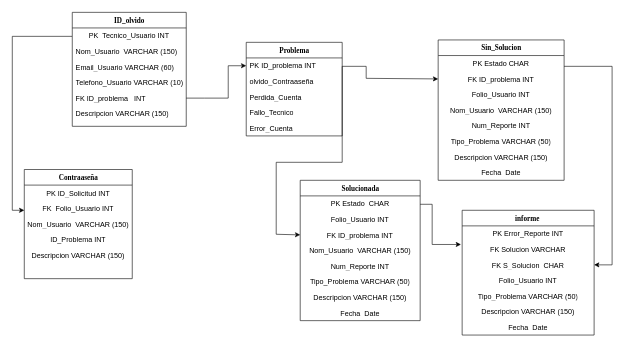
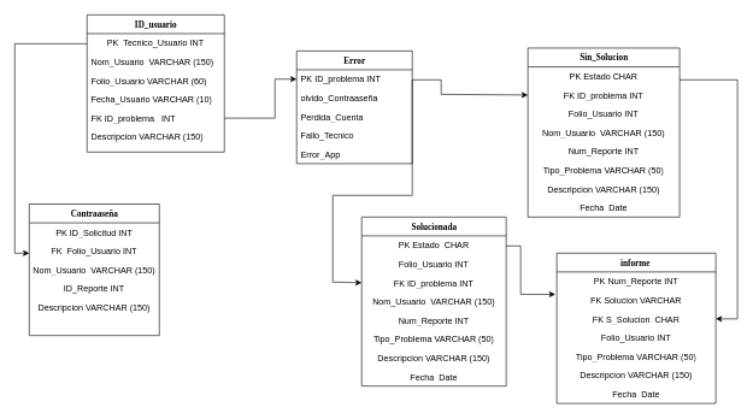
  <mxCell id="0" />
  <mxCell id="1" parent="0" />
  <mxCell id="2" style="edgeStyle=orthogonalEdgeStyle;rounded=0;orthogonalLoop=1;jettySize=auto;html=1;" parent="1" source="3" edge="1"><mxGeometry relative="1" as="geometry"><mxPoint x="40" y="350" as="targetPoint" /><Array as="points"><mxPoint x="20" y="60" /><mxPoint x="20" y="350" /></Array></mxGeometry></mxCell>
- <mxCell id="3" value="ID_olvido" style="swimlane;html=1;fontStyle=1;align=center;verticalAlign=top;childLayout=stackLayout;horizontal=1;startSize=26;horizontalStack=0;resizeParent=1;resizeLast=0;collapsible=1;marginBottom=0;swimlaneFillColor=#ffffff;rounded=0;shadow=0;comic=0;labelBackgroundColor=none;strokeWidth=1;fillColor=none;fontFamily=Verdana;fontSize=12" parent="1" vertex="1"><mxGeometry x="120" y="20" width="190" height="190" as="geometry" /></mxCell>
+ <mxCell id="3" value="ID_usuario" style="swimlane;html=1;fontStyle=1;align=center;verticalAlign=top;childLayout=stackLayout;horizontal=1;startSize=26;horizontalStack=0;resizeParent=1;resizeLast=0;collapsible=1;marginBottom=0;swimlaneFillColor=#ffffff;rounded=0;shadow=0;comic=0;labelBackgroundColor=none;strokeWidth=1;fillColor=none;fontFamily=Verdana;fontSize=12" parent="1" vertex="1"><mxGeometry x="120" y="20" width="190" height="190" as="geometry" /></mxCell>
  <mxCell id="4" value="&lt;div style=&quot;&quot;&gt;&lt;span style=&quot;background-color: initial;&quot;&gt;PK &lt;span style=&quot;white-space: pre;&quot;&gt; &lt;/span&gt;Tecnico_Usuario&lt;/span&gt;&lt;span style=&quot;background-color: initial; white-space: pre;&quot;&gt; &lt;/span&gt;&lt;span style=&quot;background-color: initial;&quot;&gt;INT&lt;/span&gt;&lt;/div&gt;" style="text;html=1;strokeColor=none;fillColor=none;align=center;verticalAlign=top;spacingLeft=4;spacingRight=4;whiteSpace=wrap;overflow=hidden;rotatable=0;points=[[0,0.5],[1,0.5]];portConstraint=eastwest;" parent="3" vertex="1"><mxGeometry y="26" width="190" height="26" as="geometry" /></mxCell>
  <mxCell id="5" value="Nom_Usuario&amp;nbsp; VARCHAR (150)" style="text;html=1;strokeColor=none;fillColor=none;align=left;verticalAlign=top;spacingLeft=4;spacingRight=4;whiteSpace=wrap;overflow=hidden;rotatable=0;points=[[0,0.5],[1,0.5]];portConstraint=eastwest;" parent="3" vertex="1"><mxGeometry y="52" width="190" height="26" as="geometry" /></mxCell>
- <mxCell id="6" value="Email_Usuario VARCHAR (60)" style="text;html=1;strokeColor=none;fillColor=none;align=left;verticalAlign=top;spacingLeft=4;spacingRight=4;whiteSpace=wrap;overflow=hidden;rotatable=0;points=[[0,0.5],[1,0.5]];portConstraint=eastwest;" parent="3" vertex="1"><mxGeometry y="78" width="190" height="26" as="geometry" /></mxCell>
- <mxCell id="7" value="Telefono_Usuario VARCHAR (10)" style="text;html=1;strokeColor=none;fillColor=none;align=left;verticalAlign=top;spacingLeft=4;spacingRight=4;whiteSpace=wrap;overflow=hidden;rotatable=0;points=[[0,0.5],[1,0.5]];portConstraint=eastwest;" parent="3" vertex="1"><mxGeometry y="104" width="190" height="26" as="geometry" /></mxCell>
+ <mxCell id="6" value="Folio_Usuario VARCHAR (60)" style="text;html=1;strokeColor=none;fillColor=none;align=left;verticalAlign=top;spacingLeft=4;spacingRight=4;whiteSpace=wrap;overflow=hidden;rotatable=0;points=[[0,0.5],[1,0.5]];portConstraint=eastwest;" parent="3" vertex="1"><mxGeometry y="78" width="190" height="26" as="geometry" /></mxCell>
+ <mxCell id="7" value="Fecha_Usuario VARCHAR (10)" style="text;html=1;strokeColor=none;fillColor=none;align=left;verticalAlign=top;spacingLeft=4;spacingRight=4;whiteSpace=wrap;overflow=hidden;rotatable=0;points=[[0,0.5],[1,0.5]];portConstraint=eastwest;" parent="3" vertex="1"><mxGeometry y="104" width="190" height="26" as="geometry" /></mxCell>
  <mxCell id="8" value="FK ID_problema&amp;nbsp;&lt;span style=&quot;white-space: pre;&quot;&gt; &lt;/span&gt;&lt;span style=&quot;white-space: pre;&quot;&gt; &lt;/span&gt;INT" style="text;html=1;strokeColor=none;fillColor=none;align=left;verticalAlign=top;spacingLeft=4;spacingRight=4;whiteSpace=wrap;overflow=hidden;rotatable=0;points=[[0,0.5],[1,0.5]];portConstraint=eastwest;" parent="3" vertex="1"><mxGeometry y="130" width="190" height="26" as="geometry" /></mxCell>
  <mxCell id="9" value="Descripcion&lt;span style=&quot;&quot;&gt; &lt;/span&gt;VARCHAR (150)" style="text;html=1;strokeColor=none;fillColor=none;align=left;verticalAlign=top;spacingLeft=4;spacingRight=4;whiteSpace=wrap;overflow=hidden;rotatable=0;points=[[0,0.5],[1,0.5]];portConstraint=eastwest;" parent="3" vertex="1"><mxGeometry y="156" width="190" height="26" as="geometry" /></mxCell>
  <mxCell id="10" value="Contraaseña" style="swimlane;html=1;fontStyle=1;align=center;verticalAlign=top;childLayout=stackLayout;horizontal=1;startSize=26;horizontalStack=0;resizeParent=1;resizeLast=0;collapsible=1;marginBottom=0;swimlaneFillColor=#ffffff;rounded=0;shadow=0;comic=0;labelBackgroundColor=none;strokeWidth=1;fillColor=none;fontFamily=Verdana;fontSize=12" parent="1" vertex="1"><mxGeometry x="40" y="282" width="180" height="182" as="geometry" /></mxCell>
  <mxCell id="11" value="PK&lt;span style=&quot;white-space: pre;&quot;&gt; &lt;/span&gt;ID_Solicitud&lt;span style=&quot;white-space: pre;&quot;&gt; &lt;/span&gt;INT" style="text;html=1;strokeColor=none;fillColor=none;align=center;verticalAlign=top;spacingLeft=4;spacingRight=4;whiteSpace=wrap;overflow=hidden;rotatable=0;points=[[0,0.5],[1,0.5]];portConstraint=eastwest;" parent="10" vertex="1"><mxGeometry y="26" width="180" height="26" as="geometry" /></mxCell>
  <mxCell id="12" value="&lt;div style=&quot;&quot;&gt;&lt;span style=&quot;background-color: initial;&quot;&gt;FK &lt;span style=&quot;white-space: pre;&quot;&gt; &lt;/span&gt;Folio_Usuario&lt;/span&gt;&lt;span style=&quot;background-color: initial; white-space: pre;&quot;&gt; &lt;/span&gt;&lt;span style=&quot;background-color: initial;&quot;&gt;INT&lt;/span&gt;&lt;/div&gt;" style="text;html=1;strokeColor=none;fillColor=none;align=center;verticalAlign=top;spacingLeft=4;spacingRight=4;whiteSpace=wrap;overflow=hidden;rotatable=0;points=[[0,0.5],[1,0.5]];portConstraint=eastwest;" parent="10" vertex="1"><mxGeometry y="52" width="180" height="26" as="geometry" /></mxCell>
  <mxCell id="13" value="Nom_Usuario&amp;nbsp; VARCHAR (150)" style="text;html=1;strokeColor=none;fillColor=none;align=center;verticalAlign=top;spacingLeft=4;spacingRight=4;whiteSpace=wrap;overflow=hidden;rotatable=0;points=[[0,0.5],[1,0.5]];portConstraint=eastwest;" parent="10" vertex="1"><mxGeometry y="78" width="180" height="26" as="geometry" /></mxCell>
- <mxCell id="14" value="ID_Problema INT" style="text;html=1;strokeColor=none;fillColor=none;align=center;verticalAlign=top;spacingLeft=4;spacingRight=4;whiteSpace=wrap;overflow=hidden;rotatable=0;points=[[0,0.5],[1,0.5]];portConstraint=eastwest;" parent="10" vertex="1"><mxGeometry y="104" width="180" height="26" as="geometry" /></mxCell>
+ <mxCell id="14" value="ID_Reporte INT" style="text;html=1;strokeColor=none;fillColor=none;align=center;verticalAlign=top;spacingLeft=4;spacingRight=4;whiteSpace=wrap;overflow=hidden;rotatable=0;points=[[0,0.5],[1,0.5]];portConstraint=eastwest;" parent="10" vertex="1"><mxGeometry y="104" width="180" height="26" as="geometry" /></mxCell>
  <mxCell id="15" value="Descripcion&lt;span style=&quot;&quot;&gt; &lt;/span&gt;VARCHAR (150)" style="text;html=1;strokeColor=none;fillColor=none;align=center;verticalAlign=top;spacingLeft=4;spacingRight=4;whiteSpace=wrap;overflow=hidden;rotatable=0;points=[[0,0.5],[1,0.5]];portConstraint=eastwest;" vertex="1" parent="10"><mxGeometry y="130" width="180" height="26" as="geometry" /></mxCell>
- <mxCell id="16" value="Problema" style="swimlane;html=1;fontStyle=1;align=center;verticalAlign=top;childLayout=stackLayout;horizontal=1;startSize=26;horizontalStack=0;resizeParent=1;resizeLast=0;collapsible=1;marginBottom=0;swimlaneFillColor=#ffffff;rounded=0;shadow=0;comic=0;labelBackgroundColor=none;strokeWidth=1;fillColor=none;fontFamily=Verdana;fontSize=12" parent="1" vertex="1"><mxGeometry x="410" y="70" width="160" height="156" as="geometry" /></mxCell>
+ <mxCell id="16" value="Error" style="swimlane;html=1;fontStyle=1;align=center;verticalAlign=top;childLayout=stackLayout;horizontal=1;startSize=26;horizontalStack=0;resizeParent=1;resizeLast=0;collapsible=1;marginBottom=0;swimlaneFillColor=#ffffff;rounded=0;shadow=0;comic=0;labelBackgroundColor=none;strokeWidth=1;fillColor=none;fontFamily=Verdana;fontSize=12" parent="1" vertex="1"><mxGeometry x="410" y="70" width="160" height="156" as="geometry" /></mxCell>
  <mxCell id="17" value="PK&lt;span style=&quot;white-space: pre;&quot;&gt; &lt;/span&gt;ID_problema&lt;span style=&quot;white-space: pre;&quot;&gt; &lt;/span&gt;INT" style="text;html=1;strokeColor=none;fillColor=none;align=left;verticalAlign=top;spacingLeft=4;spacingRight=4;whiteSpace=wrap;overflow=hidden;rotatable=0;points=[[0,0.5],[1,0.5]];portConstraint=eastwest;" parent="16" vertex="1"><mxGeometry y="26" width="160" height="26" as="geometry" /></mxCell>
  <mxCell id="18" value="olvido_Contraaseña" style="text;html=1;strokeColor=none;fillColor=none;align=left;verticalAlign=top;spacingLeft=4;spacingRight=4;whiteSpace=wrap;overflow=hidden;rotatable=0;points=[[0,0.5],[1,0.5]];portConstraint=eastwest;" parent="16" vertex="1"><mxGeometry y="52" width="160" height="26" as="geometry" /></mxCell>
  <mxCell id="19" value="Perdida_Cuenta" style="text;html=1;strokeColor=none;fillColor=none;align=left;verticalAlign=top;spacingLeft=4;spacingRight=4;whiteSpace=wrap;overflow=hidden;rotatable=0;points=[[0,0.5],[1,0.5]];portConstraint=eastwest;" parent="16" vertex="1"><mxGeometry y="78" width="160" height="26" as="geometry" /></mxCell>
  <mxCell id="20" value="Fallo_Tecnico" style="text;html=1;strokeColor=none;fillColor=none;align=left;verticalAlign=top;spacingLeft=4;spacingRight=4;whiteSpace=wrap;overflow=hidden;rotatable=0;points=[[0,0.5],[1,0.5]];portConstraint=eastwest;" parent="16" vertex="1"><mxGeometry y="104" width="160" height="26" as="geometry" /></mxCell>
- <mxCell id="21" value="Error_Cuenta" style="text;html=1;strokeColor=none;fillColor=none;align=left;verticalAlign=top;spacingLeft=4;spacingRight=4;whiteSpace=wrap;overflow=hidden;rotatable=0;points=[[0,0.5],[1,0.5]];portConstraint=eastwest;" parent="16" vertex="1"><mxGeometry y="130" width="160" height="26" as="geometry" /></mxCell>
+ <mxCell id="21" value="Error_App" style="text;html=1;strokeColor=none;fillColor=none;align=left;verticalAlign=top;spacingLeft=4;spacingRight=4;whiteSpace=wrap;overflow=hidden;rotatable=0;points=[[0,0.5],[1,0.5]];portConstraint=eastwest;" parent="16" vertex="1"><mxGeometry y="130" width="160" height="26" as="geometry" /></mxCell>
  <mxCell id="22" value="Solucionada" style="swimlane;html=1;fontStyle=1;align=center;verticalAlign=top;childLayout=stackLayout;horizontal=1;startSize=26;horizontalStack=0;resizeParent=1;resizeLast=0;collapsible=1;marginBottom=0;swimlaneFillColor=#ffffff;rounded=0;shadow=0;comic=0;labelBackgroundColor=none;strokeWidth=1;fillColor=none;fontFamily=Verdana;fontSize=12" parent="1" vertex="1"><mxGeometry x="500" y="300" width="200" height="234" as="geometry" /></mxCell>
  <mxCell id="23" value="&lt;div style=&quot;&quot;&gt;PK&lt;span style=&quot;white-space: pre;&quot;&gt; &lt;/span&gt;Estado&amp;nbsp;&lt;span style=&quot;white-space: pre;&quot;&gt; &lt;/span&gt;CHAR&lt;/div&gt;" style="text;html=1;strokeColor=none;fillColor=none;align=center;verticalAlign=top;spacingLeft=4;spacingRight=4;whiteSpace=wrap;overflow=hidden;rotatable=0;points=[[0,0.5],[1,0.5]];portConstraint=eastwest;" vertex="1" parent="22"><mxGeometry y="26" width="200" height="26" as="geometry" /></mxCell>
  <mxCell id="24" value="&lt;div style=&quot;&quot;&gt;&lt;span style=&quot;background-color: initial;&quot;&gt;Folio_Usuario&lt;/span&gt;&lt;span style=&quot;background-color: initial; white-space: pre;&quot;&gt; &lt;/span&gt;&lt;span style=&quot;background-color: initial;&quot;&gt;INT&lt;/span&gt;&lt;/div&gt;" style="text;html=1;strokeColor=none;fillColor=none;align=center;verticalAlign=top;spacingLeft=4;spacingRight=4;whiteSpace=wrap;overflow=hidden;rotatable=0;points=[[0,0.5],[1,0.5]];portConstraint=eastwest;" vertex="1" parent="22"><mxGeometry y="52" width="200" height="26" as="geometry" /></mxCell>
  <mxCell id="25" value="FK&lt;span style=&quot;white-space: pre;&quot;&gt; &lt;/span&gt;ID_problema&lt;span style=&quot;white-space: pre;&quot;&gt; &lt;/span&gt;INT" style="text;html=1;strokeColor=none;fillColor=none;align=center;verticalAlign=top;spacingLeft=4;spacingRight=4;whiteSpace=wrap;overflow=hidden;rotatable=0;points=[[0,0.5],[1,0.5]];portConstraint=eastwest;" parent="22" vertex="1"><mxGeometry y="78" width="200" height="26" as="geometry" /></mxCell>
  <mxCell id="26" value="Nom_Usuario&amp;nbsp; VARCHAR (150)" style="text;html=1;strokeColor=none;fillColor=none;align=center;verticalAlign=top;spacingLeft=4;spacingRight=4;whiteSpace=wrap;overflow=hidden;rotatable=0;points=[[0,0.5],[1,0.5]];portConstraint=eastwest;" vertex="1" parent="22"><mxGeometry y="104" width="200" height="26" as="geometry" /></mxCell>
  <mxCell id="27" value="Num_Reporte&lt;span style=&quot;white-space: pre;&quot;&gt; &lt;/span&gt;INT" style="text;html=1;strokeColor=none;fillColor=none;align=center;verticalAlign=top;spacingLeft=4;spacingRight=4;whiteSpace=wrap;overflow=hidden;rotatable=0;points=[[0,0.5],[1,0.5]];portConstraint=eastwest;" parent="22" vertex="1"><mxGeometry y="130" width="200" height="26" as="geometry" /></mxCell>
  <mxCell id="28" value="Tipo_Problema&lt;span style=&quot;white-space: pre;&quot;&gt; &lt;/span&gt;VARCHAR (50)" style="text;html=1;strokeColor=none;fillColor=none;align=center;verticalAlign=top;spacingLeft=4;spacingRight=4;whiteSpace=wrap;overflow=hidden;rotatable=0;points=[[0,0.5],[1,0.5]];portConstraint=eastwest;" parent="22" vertex="1"><mxGeometry y="156" width="200" height="26" as="geometry" /></mxCell>
  <mxCell id="29" value="Descripcion&lt;span style=&quot;&quot;&gt; &lt;/span&gt;VARCHAR (150)" style="text;html=1;strokeColor=none;fillColor=none;align=center;verticalAlign=top;spacingLeft=4;spacingRight=4;whiteSpace=wrap;overflow=hidden;rotatable=0;points=[[0,0.5],[1,0.5]];portConstraint=eastwest;" vertex="1" parent="22"><mxGeometry y="182" width="200" height="26" as="geometry" /></mxCell>
  <mxCell id="30" value="Fecha &lt;span style=&quot;white-space: pre;&quot;&gt; &lt;/span&gt;Date" style="text;html=1;strokeColor=none;fillColor=none;align=center;verticalAlign=top;spacingLeft=4;spacingRight=4;whiteSpace=wrap;overflow=hidden;rotatable=0;points=[[0,0.5],[1,0.5]];portConstraint=eastwest;" parent="22" vertex="1"><mxGeometry y="208" width="200" height="26" as="geometry" /></mxCell>
  <mxCell id="31" value="informe&amp;nbsp;" style="swimlane;html=1;fontStyle=1;align=center;verticalAlign=top;childLayout=stackLayout;horizontal=1;startSize=26;horizontalStack=0;resizeParent=1;resizeLast=0;collapsible=1;marginBottom=0;swimlaneFillColor=#ffffff;rounded=0;shadow=0;comic=0;labelBackgroundColor=none;strokeWidth=1;fillColor=none;fontFamily=Verdana;fontSize=12" parent="1" vertex="1"><mxGeometry x="770" y="350" width="220" height="208" as="geometry" /></mxCell>
- <mxCell id="32" value="PK&lt;span style=&quot;white-space: pre;&quot;&gt; &lt;/span&gt;Error_Reporte&lt;span style=&quot;white-space: pre;&quot;&gt; &lt;/span&gt;INT" style="text;html=1;strokeColor=none;fillColor=none;align=center;verticalAlign=top;spacingLeft=4;spacingRight=4;whiteSpace=wrap;overflow=hidden;rotatable=0;points=[[0,0.5],[1,0.5]];portConstraint=eastwest;" parent="31" vertex="1"><mxGeometry y="26" width="220" height="26" as="geometry" /></mxCell>
+ <mxCell id="32" value="PK&lt;span style=&quot;white-space: pre;&quot;&gt; &lt;/span&gt;Num_Reporte&lt;span style=&quot;white-space: pre;&quot;&gt; &lt;/span&gt;INT" style="text;html=1;strokeColor=none;fillColor=none;align=center;verticalAlign=top;spacingLeft=4;spacingRight=4;whiteSpace=wrap;overflow=hidden;rotatable=0;points=[[0,0.5],[1,0.5]];portConstraint=eastwest;" parent="31" vertex="1"><mxGeometry y="26" width="220" height="26" as="geometry" /></mxCell>
  <mxCell id="33" value="&lt;div style=&quot;&quot;&gt;FK&lt;span style=&quot;white-space: pre;&quot;&gt; &lt;/span&gt;Solucion&lt;span style=&quot;white-space: pre;&quot;&gt; &lt;/span&gt;VARCHAR&lt;/div&gt;" style="text;html=1;strokeColor=none;fillColor=none;align=center;verticalAlign=top;spacingLeft=4;spacingRight=4;whiteSpace=wrap;overflow=hidden;rotatable=0;points=[[0,0.5],[1,0.5]];portConstraint=eastwest;" vertex="1" parent="31"><mxGeometry y="52" width="220" height="26" as="geometry" /></mxCell>
  <mxCell id="34" value="&lt;div style=&quot;&quot;&gt;FK&lt;span style=&quot;white-space: pre;&quot;&gt; &lt;/span&gt;S_Solucion&amp;nbsp;&lt;span style=&quot;white-space: pre;&quot;&gt; &lt;/span&gt;CHAR&lt;/div&gt;" style="text;html=1;strokeColor=none;fillColor=none;align=center;verticalAlign=top;spacingLeft=4;spacingRight=4;whiteSpace=wrap;overflow=hidden;rotatable=0;points=[[0,0.5],[1,0.5]];portConstraint=eastwest;" vertex="1" parent="31"><mxGeometry y="78" width="220" height="26" as="geometry" /></mxCell>
  <mxCell id="35" value="&lt;div style=&quot;&quot;&gt;&lt;span style=&quot;background-color: initial;&quot;&gt;Folio_Usuario&lt;/span&gt;&lt;span style=&quot;background-color: initial; white-space: pre;&quot;&gt; &lt;/span&gt;&lt;span style=&quot;background-color: initial;&quot;&gt;INT&lt;/span&gt;&lt;/div&gt;" style="text;html=1;strokeColor=none;fillColor=none;align=center;verticalAlign=top;spacingLeft=4;spacingRight=4;whiteSpace=wrap;overflow=hidden;rotatable=0;points=[[0,0.5],[1,0.5]];portConstraint=eastwest;" vertex="1" parent="31"><mxGeometry y="104" width="220" height="26" as="geometry" /></mxCell>
  <mxCell id="36" value="Tipo_Problema&lt;span style=&quot;white-space: pre;&quot;&gt; &lt;/span&gt;VARCHAR (50)" style="text;html=1;strokeColor=none;fillColor=none;align=center;verticalAlign=top;spacingLeft=4;spacingRight=4;whiteSpace=wrap;overflow=hidden;rotatable=0;points=[[0,0.5],[1,0.5]];portConstraint=eastwest;" vertex="1" parent="31"><mxGeometry y="130" width="220" height="26" as="geometry" /></mxCell>
  <mxCell id="37" value="Descripcion&lt;span style=&quot;&quot;&gt; &lt;/span&gt;VARCHAR (150)" style="text;html=1;strokeColor=none;fillColor=none;align=center;verticalAlign=top;spacingLeft=4;spacingRight=4;whiteSpace=wrap;overflow=hidden;rotatable=0;points=[[0,0.5],[1,0.5]];portConstraint=eastwest;" vertex="1" parent="31"><mxGeometry y="156" width="220" height="26" as="geometry" /></mxCell>
  <mxCell id="38" value="Fecha &lt;span style=&quot;white-space: pre;&quot;&gt; &lt;/span&gt;Date" style="text;html=1;strokeColor=none;fillColor=none;align=center;verticalAlign=top;spacingLeft=4;spacingRight=4;whiteSpace=wrap;overflow=hidden;rotatable=0;points=[[0,0.5],[1,0.5]];portConstraint=eastwest;" vertex="1" parent="31"><mxGeometry y="182" width="220" height="26" as="geometry" /></mxCell>
  <mxCell id="39" value="Sin_Solucion" style="swimlane;html=1;fontStyle=1;align=center;verticalAlign=top;childLayout=stackLayout;horizontal=1;startSize=26;horizontalStack=0;resizeParent=1;resizeLast=0;collapsible=1;marginBottom=0;swimlaneFillColor=#ffffff;rounded=0;shadow=0;comic=0;labelBackgroundColor=none;strokeWidth=1;fillColor=none;fontFamily=Verdana;fontSize=12" parent="1" vertex="1"><mxGeometry x="730" y="66" width="210" height="234" as="geometry" /></mxCell>
  <mxCell id="40" value="PK&lt;span style=&quot;white-space: pre;&quot;&gt; &lt;/span&gt;Estado&lt;span style=&quot;white-space: pre;&quot;&gt; &lt;/span&gt;CHAR" style="text;html=1;strokeColor=none;fillColor=none;align=center;verticalAlign=top;spacingLeft=4;spacingRight=4;whiteSpace=wrap;overflow=hidden;rotatable=0;points=[[0,0.5],[1,0.5]];portConstraint=eastwest;" parent="39" vertex="1"><mxGeometry y="26" width="210" height="26" as="geometry" /></mxCell>
  <mxCell id="41" value="FK ID_problema INT" style="text;html=1;strokeColor=none;fillColor=none;align=center;verticalAlign=top;spacingLeft=4;spacingRight=4;whiteSpace=wrap;overflow=hidden;rotatable=0;points=[[0,0.5],[1,0.5]];portConstraint=eastwest;" vertex="1" parent="39"><mxGeometry y="52" width="210" height="26" as="geometry" /></mxCell>
  <mxCell id="42" value="&lt;div style=&quot;&quot;&gt;&lt;span style=&quot;background-color: initial;&quot;&gt;Folio_Usuario&lt;/span&gt;&lt;span style=&quot;background-color: initial; white-space: pre;&quot;&gt; &lt;/span&gt;&lt;span style=&quot;background-color: initial;&quot;&gt;INT&lt;/span&gt;&lt;/div&gt;" style="text;html=1;strokeColor=none;fillColor=none;align=center;verticalAlign=top;spacingLeft=4;spacingRight=4;whiteSpace=wrap;overflow=hidden;rotatable=0;points=[[0,0.5],[1,0.5]];portConstraint=eastwest;" vertex="1" parent="39"><mxGeometry y="78" width="210" height="26" as="geometry" /></mxCell>
  <mxCell id="43" value="Nom_Usuario&amp;nbsp; VARCHAR (150)" style="text;html=1;strokeColor=none;fillColor=none;align=center;verticalAlign=top;spacingLeft=4;spacingRight=4;whiteSpace=wrap;overflow=hidden;rotatable=0;points=[[0,0.5],[1,0.5]];portConstraint=eastwest;" vertex="1" parent="39"><mxGeometry y="104" width="210" height="26" as="geometry" /></mxCell>
  <mxCell id="44" value="&lt;div style=&quot;&quot;&gt;&lt;span style=&quot;background-color: initial;&quot;&gt;Num_Reporte&lt;/span&gt;&lt;span style=&quot;background-color: initial; white-space: pre;&quot;&gt; &lt;/span&gt;&lt;span style=&quot;background-color: initial;&quot;&gt;INT&lt;/span&gt;&lt;/div&gt;" style="text;html=1;strokeColor=none;fillColor=none;align=center;verticalAlign=top;spacingLeft=4;spacingRight=4;whiteSpace=wrap;overflow=hidden;rotatable=0;points=[[0,0.5],[1,0.5]];portConstraint=eastwest;" parent="39" vertex="1"><mxGeometry y="130" width="210" height="26" as="geometry" /></mxCell>
  <mxCell id="45" value="Tipo_Problema&lt;span style=&quot;white-space: pre;&quot;&gt; &lt;/span&gt;VARCHAR (50)" style="text;html=1;strokeColor=none;fillColor=none;align=center;verticalAlign=top;spacingLeft=4;spacingRight=4;whiteSpace=wrap;overflow=hidden;rotatable=0;points=[[0,0.5],[1,0.5]];portConstraint=eastwest;" vertex="1" parent="39"><mxGeometry y="156" width="210" height="26" as="geometry" /></mxCell>
  <mxCell id="46" value="Descripcion&lt;span style=&quot;&quot;&gt; &lt;/span&gt;VARCHAR (150)" style="text;html=1;strokeColor=none;fillColor=none;align=center;verticalAlign=top;spacingLeft=4;spacingRight=4;whiteSpace=wrap;overflow=hidden;rotatable=0;points=[[0,0.5],[1,0.5]];portConstraint=eastwest;" vertex="1" parent="39"><mxGeometry y="182" width="210" height="26" as="geometry" /></mxCell>
  <mxCell id="47" value="Fecha &lt;span style=&quot;white-space: pre;&quot;&gt; &lt;/span&gt;Date" style="text;html=1;strokeColor=none;fillColor=none;align=center;verticalAlign=top;spacingLeft=4;spacingRight=4;whiteSpace=wrap;overflow=hidden;rotatable=0;points=[[0,0.5],[1,0.5]];portConstraint=eastwest;" vertex="1" parent="39"><mxGeometry y="208" width="210" height="26" as="geometry" /></mxCell>
  <mxCell id="48" value="" style="endArrow=classic;html=1;rounded=0;exitX=1;exitY=0.5;exitDx=0;exitDy=0;entryX=0;entryY=0.5;entryDx=0;entryDy=0;" parent="1" source="8" target="17" edge="1"><mxGeometry width="50" height="50" relative="1" as="geometry"><mxPoint x="310" y="280" as="sourcePoint" /><mxPoint x="380" y="110" as="targetPoint" /><Array as="points"><mxPoint x="340" y="163" /><mxPoint x="380" y="163" /><mxPoint x="380" y="109" /></Array></mxGeometry></mxCell>
  <mxCell id="49" value="" style="endArrow=classic;html=1;rounded=0;entryX=0;entryY=0.5;entryDx=0;entryDy=0;" parent="1" target="25" edge="1"><mxGeometry width="50" height="50" relative="1" as="geometry"><mxPoint x="570" y="110" as="sourcePoint" /><mxPoint x="460" y="370" as="targetPoint" /><Array as="points"><mxPoint x="570" y="270" /><mxPoint x="460" y="270" /><mxPoint x="460" y="390" /></Array></mxGeometry></mxCell>
  <mxCell id="50" value="" style="endArrow=classic;html=1;rounded=0;entryX=0;entryY=0.5;entryDx=0;entryDy=0;" edge="1" parent="1" target="41"><mxGeometry width="50" height="50" relative="1" as="geometry"><mxPoint x="570" y="110" as="sourcePoint" /><mxPoint x="660" y="110" as="targetPoint" /><Array as="points"><mxPoint x="610" y="110" /><mxPoint x="610" y="130" /></Array></mxGeometry></mxCell>
  <mxCell id="51" value="" style="endArrow=classic;html=1;rounded=0;entryX=-0.009;entryY=0.192;entryDx=0;entryDy=0;entryPerimeter=0;" edge="1" parent="1" target="33"><mxGeometry width="50" height="50" relative="1" as="geometry"><mxPoint x="700" y="340" as="sourcePoint" /><mxPoint x="750" y="290" as="targetPoint" /><Array as="points"><mxPoint x="720" y="340" /><mxPoint x="720" y="407" /></Array></mxGeometry></mxCell>
  <mxCell id="52" value="" style="endArrow=classic;html=1;rounded=0;entryX=1;entryY=0.5;entryDx=0;entryDy=0;" edge="1" parent="1" target="34"><mxGeometry width="50" height="50" relative="1" as="geometry"><mxPoint x="940" y="110" as="sourcePoint" /><mxPoint x="1020" y="410" as="targetPoint" /><Array as="points"><mxPoint x="1020" y="110" /><mxPoint x="1020" y="441" /></Array></mxGeometry></mxCell>
